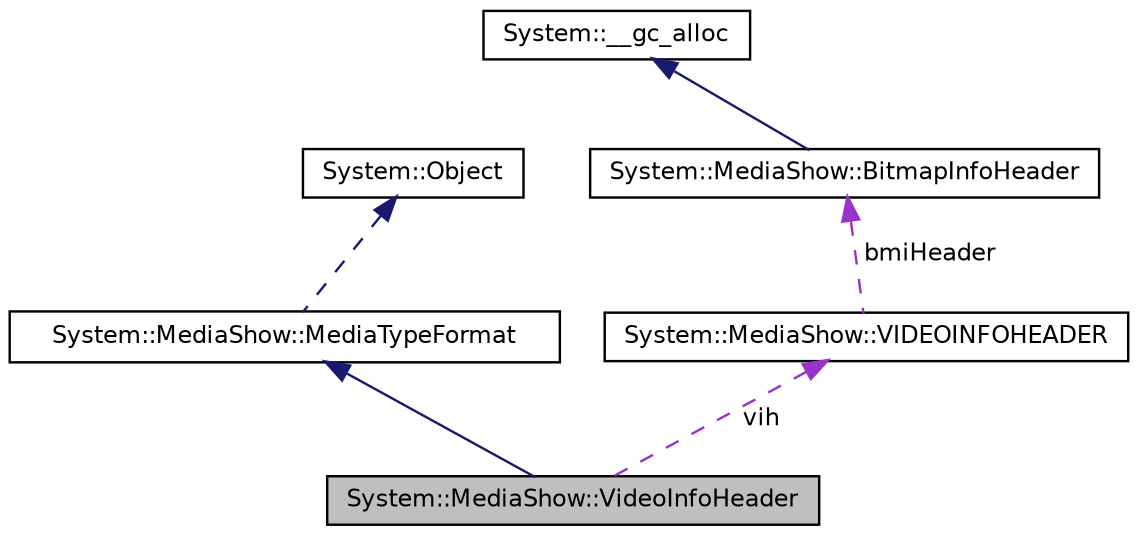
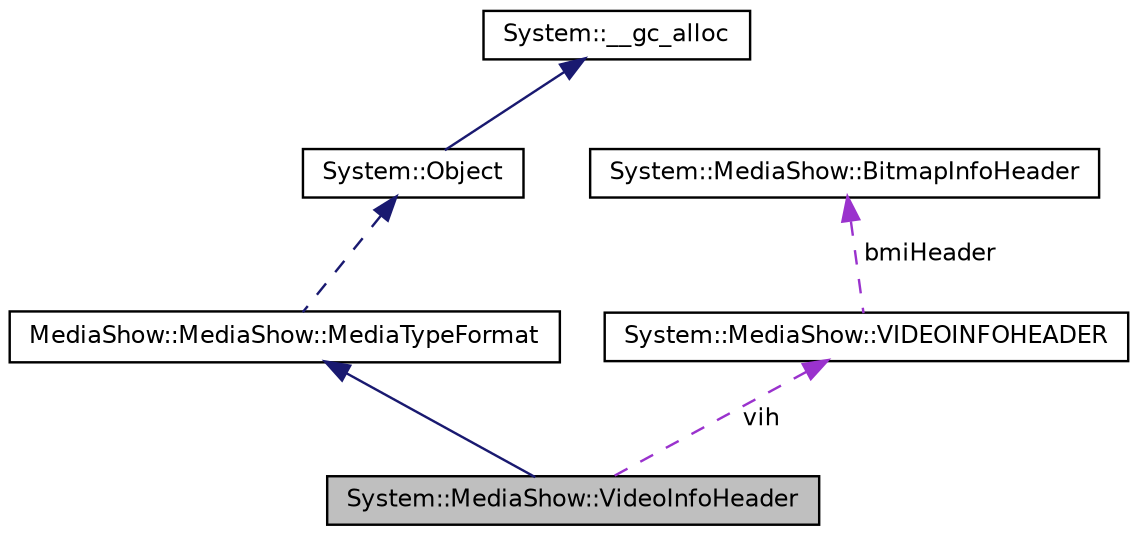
  digraph {
    node [color=black fillcolor=white fontname=Helvetica fontsize=10 shape=record style=filled]
    edge [color=midnightblue dir=back fontname=Helvetica fontsize=10 labelfontname=Helvetica labelfontsize=10 style=dashed]
    n1 [fillcolor=grey75 fontcolor=black height=0.2 label="System::MediaShow::VideoInfoHeader" width=0.4]
-   n2 [height=0.2 label="System::MediaShow::MediaTypeFormat" width=0.4]
+   n2 [height=0.2 label="MediaShow::MediaShow::MediaTypeFormat" width=0.4]
    n3 [height=0.2 label="System::Object" width=0.4]
    n4 [height=0.2 label="System::__gc_alloc" width=0.4]
    n5 [height=0.2 label="System::MediaShow::VIDEOINFOHEADER" width=0.4]
    n6 [height=0.2 label="System::MediaShow::BitmapInfoHeader" width=0.4]
    n2 -> n1 [style=solid]
    n3 -> n2
-   n4 -> n6 [style=solid]
+   n4 -> n3 [style=solid]
    n5 -> n1 [color=darkorchid3 label=" vih"]
    n6 -> n5 [color=darkorchid3 label=" bmiHeader"]
  }
